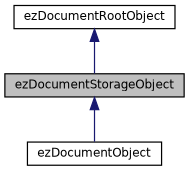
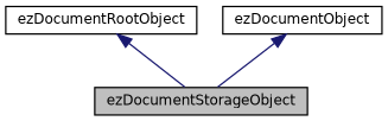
  digraph {
    node [color=black fillcolor=white fontname=Helvetica fontsize=10 shape=record style=filled]
    edge [color=midnightblue dir=back fontname=Helvetica fontsize=10 labelfontname=Helvetica labelfontsize=10 style=solid]
    n1 [fillcolor=grey75 fontcolor=black height=0.2 label=ezDocumentStorageObject width=0.4]
    n2 [height=0.2 label=ezDocumentRootObject width=0.4]
    n3 [height=0.2 label=ezDocumentObject width=0.4]
    n2 -> n1
-   n1 -> n3
+   n3 -> n1
  }
